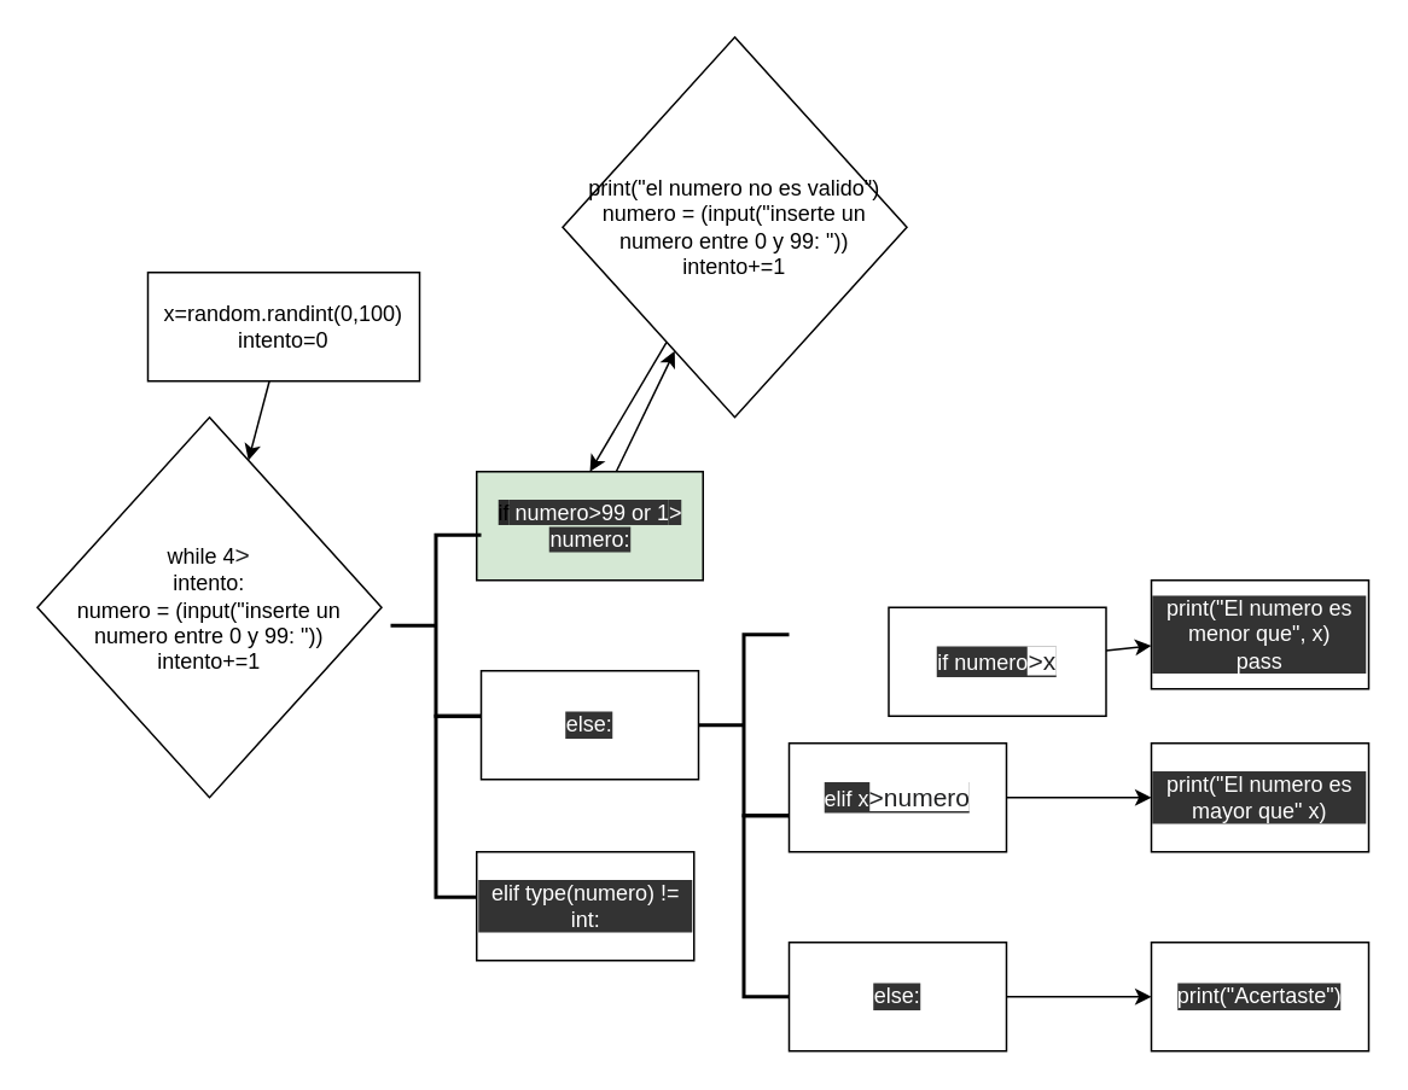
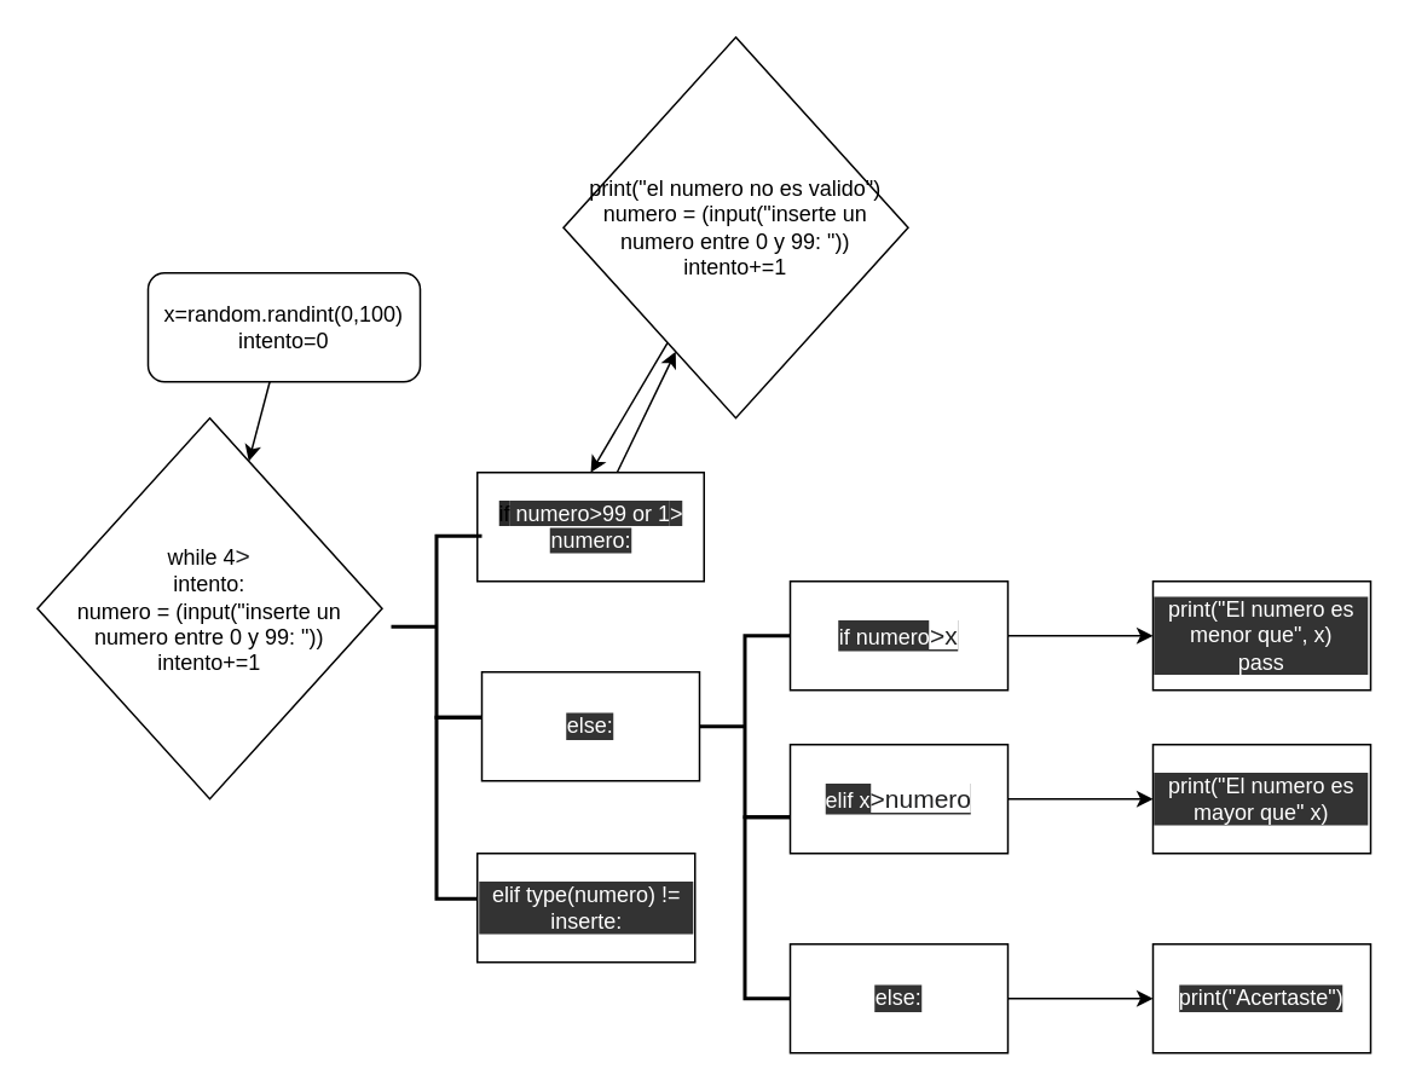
  <mxCell id="0" />
  <mxCell id="1" parent="0" />
  <mxCell id="2" value="" style="strokeWidth=2;html=1;shape=mxgraph.flowchart.annotation_1;align=left;pointerEvents=1;labelBackgroundColor=#333333;fontFamily=Helvetica;fontSize=12;fontColor=#FFFFFF;" vertex="1" parent="1"><mxGeometry x="410" y="450" width="50" height="100" as="geometry" /></mxCell>
  <mxCell id="3" value="" style="edgeStyle=none;html=1;" edge="1" parent="1" source="4" target="5"><mxGeometry relative="1" as="geometry" /></mxCell>
- <mxCell id="4" value="x=random.randint(0,100)&lt;br&gt;intento=0" style="whiteSpace=wrap;html=1;" vertex="1" parent="1"><mxGeometry x="81" y="150" width="150" height="60" as="geometry" /></mxCell>
+ <mxCell id="4" value="x=random.randint(0,100)&lt;br&gt;intento=0" style="whiteSpace=wrap;html=1;rounded=1;" vertex="1" parent="1"><mxGeometry x="81" y="150" width="150" height="60" as="geometry" /></mxCell>
  <mxCell id="5" value="while 4&lt;span style=&quot;color: rgb(32 , 33 , 34) ; font-family: sans-serif ; font-size: 14px ; background-color: rgb(255 , 255 , 255)&quot;&gt;&amp;gt;&lt;/span&gt;&lt;br&gt;intento:&lt;br&gt;numero = (input(&quot;inserte un numero entre 0 y 99: &quot;))&lt;br&gt;intento+=1" style="rhombus;whiteSpace=wrap;html=1;" vertex="1" parent="1"><mxGeometry x="20" y="230" width="190" height="210" as="geometry" /></mxCell>
  <mxCell id="6" value="" style="edgeStyle=none;html=1;fontFamily=Helvetica;fontSize=12;fontColor=#FFFFFF;" edge="1" parent="1" source="7" target="9"><mxGeometry relative="1" as="geometry" /></mxCell>
- <mxCell id="7" value="&lt;font style=&quot;font-size: 12px&quot;&gt;&lt;span style=&quot;font-size: 12px&quot;&gt;&lt;font style=&quot;font-size: 12px ; background-color: rgb(42 , 42 , 42)&quot;&gt;if&lt;/font&gt;&lt;font color=&quot;#ffffff&quot; style=&quot;background-color: rgb(51 , 51 , 51) ; font-size: 12px&quot;&gt; numero&amp;gt;99 or 1&lt;/font&gt;&lt;/span&gt;&lt;/font&gt;&lt;font style=&quot;background-color: rgb(51 , 51 , 51) ; font-size: 12px&quot; color=&quot;#ffffff&quot;&gt;&amp;gt; numero:&lt;/font&gt;" style="whiteSpace=wrap;html=1;fontSize=12;fillColor=#d5e8d4;" vertex="1" parent="1"><mxGeometry x="262.5" y="260" width="125" height="60" as="geometry" /></mxCell>
+ <mxCell id="7" value="&lt;font style=&quot;font-size: 12px&quot;&gt;&lt;span style=&quot;font-size: 12px&quot;&gt;&lt;font style=&quot;font-size: 12px ; background-color: rgb(42 , 42 , 42)&quot;&gt;if&lt;/font&gt;&lt;font color=&quot;#ffffff&quot; style=&quot;background-color: rgb(51 , 51 , 51) ; font-size: 12px&quot;&gt; numero&amp;gt;99 or 1&lt;/font&gt;&lt;/span&gt;&lt;/font&gt;&lt;font style=&quot;background-color: rgb(51 , 51 , 51) ; font-size: 12px&quot; color=&quot;#ffffff&quot;&gt;&amp;gt; numero:&lt;/font&gt;" style="whiteSpace=wrap;html=1;fontSize=12;" vertex="1" parent="1"><mxGeometry x="262.5" y="260" width="125" height="60" as="geometry" /></mxCell>
  <mxCell id="8" style="edgeStyle=none;html=1;entryX=0.5;entryY=0;entryDx=0;entryDy=0;fontFamily=Helvetica;fontSize=12;fontColor=#FFFFFF;" edge="1" parent="1" source="9" target="7"><mxGeometry relative="1" as="geometry" /></mxCell>
  <mxCell id="9" value="print(&quot;el numero no es valido&quot;)&lt;br&gt;numero = (input(&quot;inserte un numero entre 0 y 99: &quot;))&lt;br&gt;intento+=1" style="rhombus;whiteSpace=wrap;html=1;" vertex="1" parent="1"><mxGeometry x="310" y="20" width="190" height="210" as="geometry" /></mxCell>
  <mxCell id="10" value="" style="strokeWidth=2;html=1;shape=mxgraph.flowchart.annotation_2;align=left;labelPosition=right;pointerEvents=1;labelBackgroundColor=#333333;fontFamily=Helvetica;fontSize=12;fontColor=#FFFFFF;" vertex="1" parent="1"><mxGeometry x="215" y="295" width="50" height="100" as="geometry" /></mxCell>
  <mxCell id="11" value="" style="strokeWidth=2;html=1;shape=mxgraph.flowchart.annotation_2;align=left;labelPosition=right;pointerEvents=1;labelBackgroundColor=#333333;fontFamily=Helvetica;fontSize=12;fontColor=#FFFFFF;" vertex="1" parent="1"><mxGeometry x="385" y="350" width="50" height="100" as="geometry" /></mxCell>
  <mxCell id="12" value="" style="edgeStyle=none;html=1;fontFamily=Helvetica;fontSize=12;fontColor=#FFFFFF;" edge="1" parent="1" source="13" target="14"><mxGeometry relative="1" as="geometry" /></mxCell>
- <mxCell id="13" value="if numero&lt;span style=&quot;color: rgb(32 , 33 , 34) ; font-family: sans-serif ; font-size: 14px ; background-color: rgb(255 , 255 , 255)&quot;&gt;&amp;gt;x&lt;/span&gt;" style="whiteSpace=wrap;html=1;labelBackgroundColor=#333333;fontFamily=Helvetica;fontSize=12;fontColor=#FFFFFF;" vertex="1" parent="1"><mxGeometry x="490" y="335" width="120" height="60" as="geometry" /></mxCell>
+ <mxCell id="13" value="if numero&lt;span style=&quot;color: rgb(32 , 33 , 34) ; font-family: sans-serif ; font-size: 14px ; background-color: rgb(255 , 255 , 255)&quot;&gt;&amp;gt;x&lt;/span&gt;" style="whiteSpace=wrap;html=1;labelBackgroundColor=#333333;fontFamily=Helvetica;fontSize=12;fontColor=#FFFFFF;" vertex="1" parent="1"><mxGeometry x="435" y="320" width="120" height="60" as="geometry" /></mxCell>
  <mxCell id="14" value="print(&quot;El numero es menor que&quot;, x)&lt;br&gt;pass" style="whiteSpace=wrap;html=1;fontColor=#FFFFFF;labelBackgroundColor=#333333;" vertex="1" parent="1"><mxGeometry x="635" y="320" width="120" height="60" as="geometry" /></mxCell>
  <mxCell id="15" value="" style="edgeStyle=none;html=1;fontFamily=Helvetica;fontSize=12;fontColor=#FFFFFF;" edge="1" parent="1" source="17" target="16"><mxGeometry relative="1" as="geometry" /></mxCell>
  <mxCell id="16" value="print(&quot;El numero es mayor que&quot; x)" style="whiteSpace=wrap;html=1;fontColor=#FFFFFF;labelBackgroundColor=#333333;" vertex="1" parent="1"><mxGeometry x="635" y="410" width="120" height="60" as="geometry" /></mxCell>
  <mxCell id="17" value="elif x&lt;span style=&quot;color: rgb(32 , 33 , 34) ; font-family: sans-serif ; font-size: 14px ; background-color: rgb(255 , 255 , 255)&quot;&gt;&amp;gt;numero&lt;/span&gt;" style="whiteSpace=wrap;html=1;labelBackgroundColor=#333333;fontFamily=Helvetica;fontSize=12;fontColor=#FFFFFF;" vertex="1" parent="1"><mxGeometry x="435" y="410" width="120" height="60" as="geometry" /></mxCell>
  <mxCell id="18" value="" style="edgeStyle=none;html=1;fontFamily=Helvetica;fontSize=12;fontColor=#FFFFFF;" edge="1" parent="1" source="19" target="20"><mxGeometry relative="1" as="geometry" /></mxCell>
  <mxCell id="19" value="else:" style="whiteSpace=wrap;html=1;labelBackgroundColor=#333333;fontFamily=Helvetica;fontSize=12;fontColor=#FFFFFF;" vertex="1" parent="1"><mxGeometry x="435" y="520" width="120" height="60" as="geometry" /></mxCell>
  <mxCell id="20" value="print(&quot;Acertaste&quot;)" style="whiteSpace=wrap;html=1;fontColor=#FFFFFF;labelBackgroundColor=#333333;" vertex="1" parent="1"><mxGeometry x="635" y="520" width="120" height="60" as="geometry" /></mxCell>
  <mxCell id="21" value="" style="strokeWidth=2;html=1;shape=mxgraph.flowchart.annotation_1;align=left;pointerEvents=1;labelBackgroundColor=#333333;fontFamily=Helvetica;fontSize=12;fontColor=#FFFFFF;" vertex="1" parent="1"><mxGeometry x="240" y="395" width="50" height="100" as="geometry" /></mxCell>
  <mxCell id="22" value="else:" style="whiteSpace=wrap;html=1;labelBackgroundColor=#333333;fontFamily=Helvetica;fontSize=12;fontColor=#FFFFFF;" vertex="1" parent="1"><mxGeometry x="265" y="370" width="120" height="60" as="geometry" /></mxCell>
- <mxCell id="23" value="elif type(numero) != int:" style="whiteSpace=wrap;html=1;labelBackgroundColor=#333333;fontFamily=Helvetica;fontSize=12;fontColor=#FFFFFF;" vertex="1" parent="1"><mxGeometry x="262.5" y="470" width="120" height="60" as="geometry" /></mxCell>
+ <mxCell id="23" value="elif type(numero) != inserte:" style="whiteSpace=wrap;html=1;labelBackgroundColor=#333333;fontFamily=Helvetica;fontSize=12;fontColor=#FFFFFF;" vertex="1" parent="1"><mxGeometry x="262.5" y="470" width="120" height="60" as="geometry" /></mxCell>
